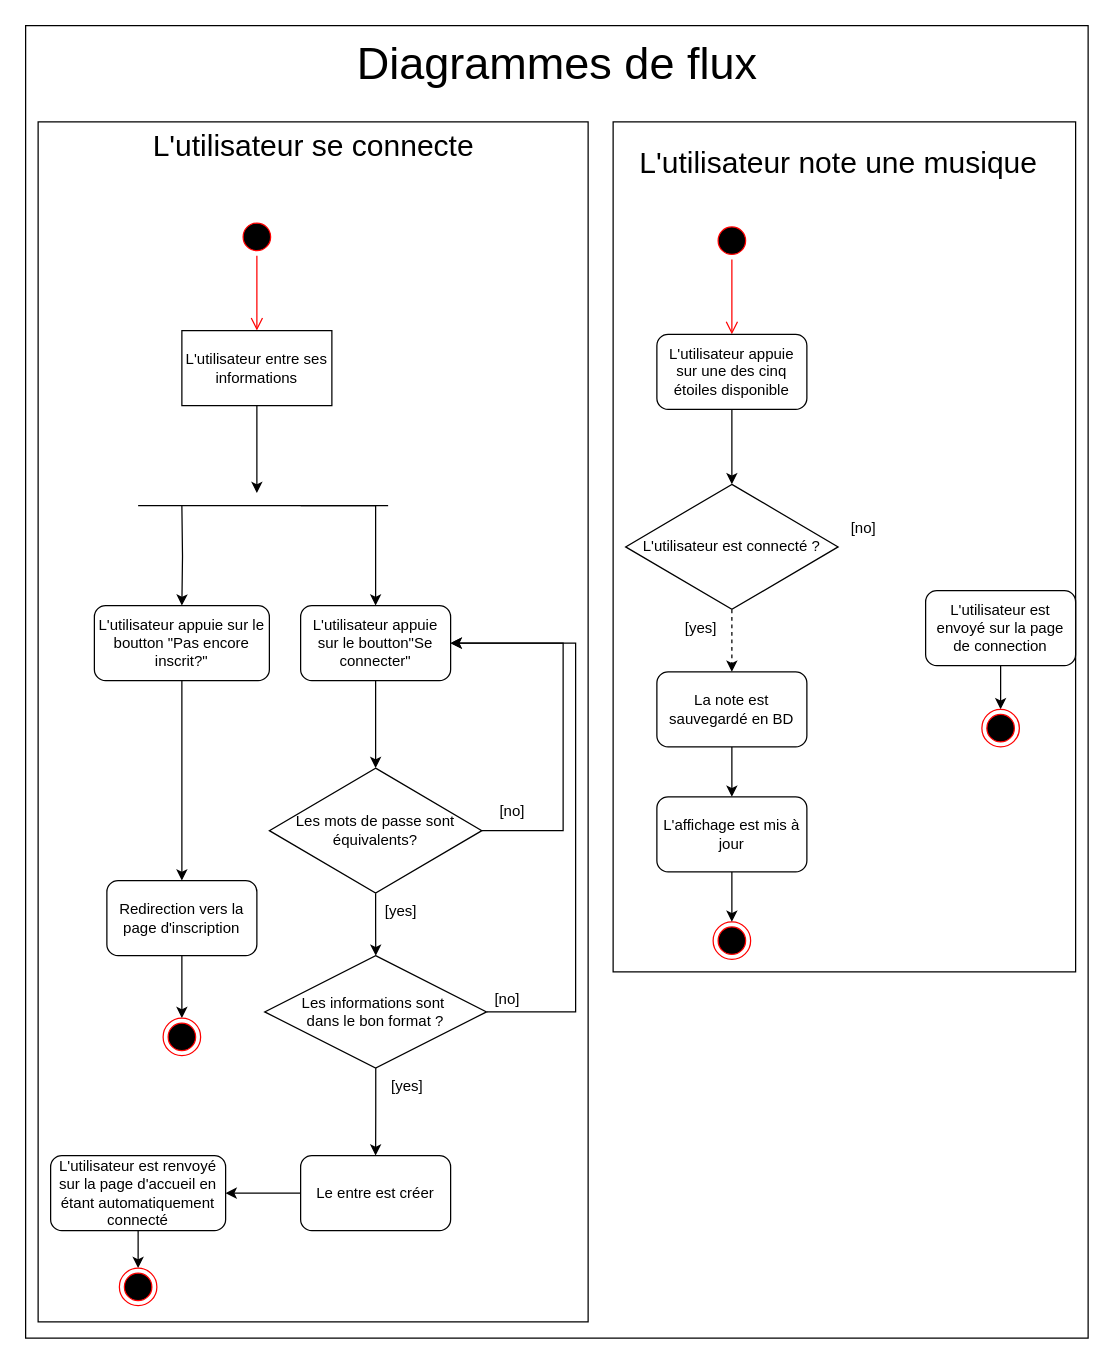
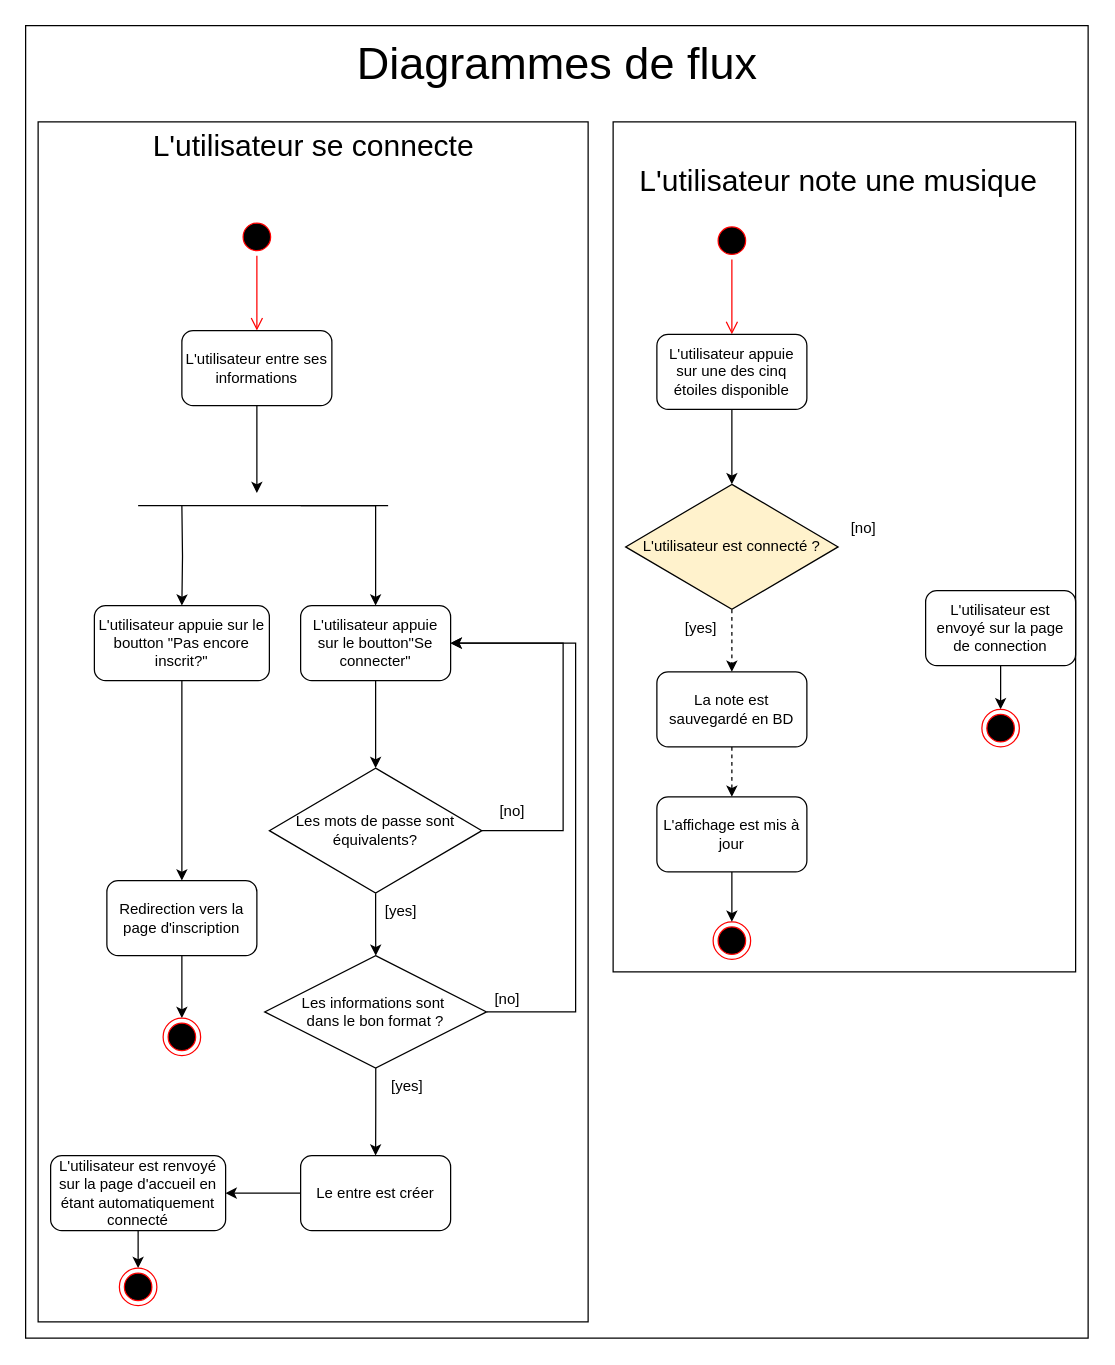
  <mxCell id="0" />
  <mxCell id="1" parent="0" />
  <mxCell id="2" value="" style="rounded=0;whiteSpace=wrap;html=1;fillColor=none;" vertex="1" parent="1"><mxGeometry x="30" y="97" width="440" height="960" as="geometry" /></mxCell>
  <mxCell id="3" value="" style="rounded=0;whiteSpace=wrap;html=1;fillColor=none;" vertex="1" parent="1"><mxGeometry x="490" y="97" width="370" height="680" as="geometry" /></mxCell>
  <mxCell id="4" value="&lt;font style=&quot;font-size: 36px;&quot;&gt;Diagrammes de flux&lt;br&gt;&lt;/font&gt;" style="text;html=1;align=center;verticalAlign=middle;resizable=0;points=[];autosize=1;strokeColor=none;fillColor=none;" vertex="1" parent="1"><mxGeometry x="275" y="20" width="340" height="60" as="geometry" /></mxCell>
- <mxCell id="5" value="&lt;font style=&quot;font-size: 24px;&quot;&gt;L'utilisateur note une musique&lt;/font&gt;" style="text;html=1;align=center;verticalAlign=middle;resizable=0;points=[];autosize=1;strokeColor=none;fillColor=none;" vertex="1" parent="1"><mxGeometry x="500" y="110" width="340" height="40" as="geometry" /></mxCell>
+ <mxCell id="5" value="&lt;font style=&quot;font-size: 24px;&quot;&gt;L'utilisateur note une musique&lt;/font&gt;" style="text;html=1;align=center;verticalAlign=middle;resizable=0;points=[];autosize=1;strokeColor=none;fillColor=none;" vertex="1" parent="1"><mxGeometry x="500" y="125" width="340" height="40" as="geometry" /></mxCell>
  <mxCell id="6" value="&lt;font style=&quot;font-size: 24px;&quot;&gt;L'utilisateur se connecte&lt;/font&gt;" style="text;html=1;align=center;verticalAlign=middle;resizable=0;points=[];autosize=1;strokeColor=none;fillColor=none;" vertex="1" parent="1"><mxGeometry x="110" y="97" width="280" height="40" as="geometry" /></mxCell>
  <mxCell id="7" value="" style="ellipse;html=1;shape=startState;fillColor=#000000;strokeColor=#ff0000;" vertex="1" parent="1"><mxGeometry x="190" y="174" width="30" height="30" as="geometry" /></mxCell>
  <mxCell id="8" value="" style="edgeStyle=orthogonalEdgeStyle;html=1;verticalAlign=bottom;endArrow=open;endSize=8;strokeColor=#ff0000;rounded=0;" edge="1" source="7" parent="1" target="10"><mxGeometry relative="1" as="geometry"><mxPoint x="205" y="264" as="targetPoint" /></mxGeometry></mxCell>
  <mxCell id="9" value="" style="edgeStyle=orthogonalEdgeStyle;rounded=0;orthogonalLoop=1;jettySize=auto;html=1;" edge="1" parent="1" source="10"><mxGeometry relative="1" as="geometry"><mxPoint x="205" y="394" as="targetPoint" /></mxGeometry></mxCell>
- <mxCell id="10" value="L'utilisateur entre ses informations" style="whiteSpace=wrap;html=1;rounded=0;" vertex="1" parent="1"><mxGeometry x="145" y="264" width="120" height="60" as="geometry" /></mxCell>
+ <mxCell id="10" value="L'utilisateur entre ses informations" style="rounded=1;whiteSpace=wrap;html=1;" vertex="1" parent="1"><mxGeometry x="145" y="264" width="120" height="60" as="geometry" /></mxCell>
  <mxCell id="11" value="" style="ellipse;html=1;shape=startState;fillColor=#000000;strokeColor=#ff0000;" vertex="1" parent="1"><mxGeometry x="570" y="177" width="30" height="30" as="geometry" /></mxCell>
  <mxCell id="12" value="" style="edgeStyle=orthogonalEdgeStyle;html=1;verticalAlign=bottom;endArrow=open;endSize=8;strokeColor=#ff0000;rounded=0;" edge="1" source="11" parent="1" target="16"><mxGeometry relative="1" as="geometry"><mxPoint x="585" y="267" as="targetPoint" /></mxGeometry></mxCell>
  <mxCell id="13" style="edgeStyle=orthogonalEdgeStyle;rounded=0;orthogonalLoop=1;jettySize=auto;html=1;dashed=1;" edge="1" parent="1" source="14" target="18"><mxGeometry relative="1" as="geometry" /></mxCell>
- <mxCell id="14" value="L'utilisateur est connecté ?" style="rhombus;whiteSpace=wrap;html=1;" vertex="1" parent="1"><mxGeometry x="500" y="387" width="170" height="100" as="geometry" /></mxCell>
+ <mxCell id="14" value="L'utilisateur est connecté ?" style="rhombus;whiteSpace=wrap;html=1;fillColor=#fff2cc;" vertex="1" parent="1"><mxGeometry x="500" y="387" width="170" height="100" as="geometry" /></mxCell>
  <mxCell id="15" style="edgeStyle=orthogonalEdgeStyle;rounded=0;orthogonalLoop=1;jettySize=auto;html=1;" edge="1" parent="1" source="16" target="14"><mxGeometry relative="1" as="geometry" /></mxCell>
  <mxCell id="16" value="L'utilisateur appuie sur une des cinq étoiles disponible" style="rounded=1;whiteSpace=wrap;html=1;" vertex="1" parent="1"><mxGeometry x="525" y="267" width="120" height="60" as="geometry" /></mxCell>
- <mxCell id="17" value="" style="edgeStyle=orthogonalEdgeStyle;rounded=0;orthogonalLoop=1;jettySize=auto;html=1;" edge="1" parent="1" source="18" target="21"><mxGeometry relative="1" as="geometry" /></mxCell>
+ <mxCell id="17" value="" style="edgeStyle=orthogonalEdgeStyle;rounded=0;orthogonalLoop=1;jettySize=auto;html=1;dashed=1;" edge="1" parent="1" source="18" target="21"><mxGeometry relative="1" as="geometry" /></mxCell>
  <mxCell id="18" value="La note est sauvegardé en BD" style="rounded=1;whiteSpace=wrap;html=1;" vertex="1" parent="1"><mxGeometry x="525" y="537" width="120" height="60" as="geometry" /></mxCell>
  <mxCell id="19" value="" style="ellipse;html=1;shape=endState;fillColor=#000000;strokeColor=#ff0000;" vertex="1" parent="1"><mxGeometry x="570" y="737" width="30" height="30" as="geometry" /></mxCell>
  <mxCell id="20" value="" style="edgeStyle=orthogonalEdgeStyle;rounded=0;orthogonalLoop=1;jettySize=auto;html=1;" edge="1" parent="1" source="21" target="19"><mxGeometry relative="1" as="geometry" /></mxCell>
  <mxCell id="21" value="L'affichage est mis à jour" style="whiteSpace=wrap;html=1;rounded=1;" vertex="1" parent="1"><mxGeometry x="525" y="637" width="120" height="60" as="geometry" /></mxCell>
  <mxCell id="22" value="[yes]" style="text;html=1;align=center;verticalAlign=middle;resizable=0;points=[];autosize=1;strokeColor=none;fillColor=none;" vertex="1" parent="1"><mxGeometry x="535" y="487" width="50" height="30" as="geometry" /></mxCell>
  <mxCell id="23" value="" style="edgeStyle=orthogonalEdgeStyle;rounded=0;orthogonalLoop=1;jettySize=auto;html=1;" edge="1" parent="1" source="24" target="25"><mxGeometry relative="1" as="geometry" /></mxCell>
  <mxCell id="24" value="L'utilisateur est envoyé sur la page de connection" style="rounded=1;whiteSpace=wrap;html=1;" vertex="1" parent="1"><mxGeometry x="740" y="472" width="120" height="60" as="geometry" /></mxCell>
  <mxCell id="25" value="" style="ellipse;html=1;shape=endState;fillColor=#000000;strokeColor=#ff0000;" vertex="1" parent="1"><mxGeometry x="785" y="567" width="30" height="30" as="geometry" /></mxCell>
  <mxCell id="26" value="[no]" style="text;html=1;align=center;verticalAlign=middle;resizable=0;points=[];autosize=1;strokeColor=none;fillColor=none;" vertex="1" parent="1"><mxGeometry x="670" y="407" width="40" height="30" as="geometry" /></mxCell>
  <mxCell id="27" value="" style="endArrow=none;html=1;rounded=0;" edge="1" parent="1"><mxGeometry width="50" height="50" relative="1" as="geometry"><mxPoint x="110" y="404" as="sourcePoint" /><mxPoint x="310" y="404" as="targetPoint" /></mxGeometry></mxCell>
  <mxCell id="28" value="" style="edgeStyle=orthogonalEdgeStyle;rounded=0;orthogonalLoop=1;jettySize=auto;html=1;" edge="1" parent="1" target="30"><mxGeometry relative="1" as="geometry"><mxPoint x="145" y="404" as="sourcePoint" /><mxPoint x="145" y="474" as="targetPoint" /></mxGeometry></mxCell>
  <mxCell id="29" value="" style="edgeStyle=orthogonalEdgeStyle;rounded=0;orthogonalLoop=1;jettySize=auto;html=1;" edge="1" parent="1" source="30" target="35"><mxGeometry relative="1" as="geometry" /></mxCell>
  <mxCell id="30" value="L'utilisateur appuie sur le boutton &quot;Pas encore inscrit?&quot;" style="rounded=1;whiteSpace=wrap;html=1;" vertex="1" parent="1"><mxGeometry x="75" y="484" width="140" height="60" as="geometry" /></mxCell>
  <mxCell id="31" value="" style="edgeStyle=orthogonalEdgeStyle;rounded=0;orthogonalLoop=1;jettySize=auto;html=1;" edge="1" parent="1" target="33"><mxGeometry relative="1" as="geometry"><mxPoint x="240" y="404" as="sourcePoint" /><mxPoint x="215" y="404" as="targetPoint" /><Array as="points"><mxPoint x="300" y="404" /></Array></mxGeometry></mxCell>
  <mxCell id="32" style="edgeStyle=orthogonalEdgeStyle;rounded=0;orthogonalLoop=1;jettySize=auto;html=1;" edge="1" parent="1" source="33" target="39"><mxGeometry relative="1" as="geometry" /></mxCell>
  <mxCell id="33" value="L'utilisateur appuie sur le boutton&quot;Se connecter&quot;" style="rounded=1;whiteSpace=wrap;html=1;" vertex="1" parent="1"><mxGeometry x="240" y="484" width="120" height="60" as="geometry" /></mxCell>
  <mxCell id="34" style="edgeStyle=orthogonalEdgeStyle;rounded=0;orthogonalLoop=1;jettySize=auto;html=1;" edge="1" parent="1" source="35" target="36"><mxGeometry relative="1" as="geometry" /></mxCell>
  <mxCell id="35" value="Redirection vers la page d'inscription" style="whiteSpace=wrap;html=1;rounded=1;" vertex="1" parent="1"><mxGeometry x="85" y="704" width="120" height="60" as="geometry" /></mxCell>
  <mxCell id="36" value="" style="ellipse;html=1;shape=endState;fillColor=#000000;strokeColor=#ff0000;" vertex="1" parent="1"><mxGeometry x="130" y="814" width="30" height="30" as="geometry" /></mxCell>
  <mxCell id="37" style="edgeStyle=orthogonalEdgeStyle;rounded=0;orthogonalLoop=1;jettySize=auto;html=1;" edge="1" parent="1" source="39" target="33"><mxGeometry relative="1" as="geometry"><Array as="points"><mxPoint x="450" y="664" /><mxPoint x="450" y="514" /></Array></mxGeometry></mxCell>
  <mxCell id="38" style="edgeStyle=orthogonalEdgeStyle;rounded=0;orthogonalLoop=1;jettySize=auto;html=1;" edge="1" parent="1" source="39" target="43"><mxGeometry relative="1" as="geometry"><mxPoint x="300" y="774" as="targetPoint" /></mxGeometry></mxCell>
  <mxCell id="39" value="Les mots de passe sont équivalents?" style="rhombus;whiteSpace=wrap;html=1;" vertex="1" parent="1"><mxGeometry x="215" y="614" width="170" height="100" as="geometry" /></mxCell>
  <mxCell id="40" value="[no]" style="text;html=1;align=center;verticalAlign=middle;resizable=0;points=[];autosize=1;strokeColor=none;fillColor=none;" vertex="1" parent="1"><mxGeometry x="388.75" y="634" width="40" height="30" as="geometry" /></mxCell>
  <mxCell id="41" style="edgeStyle=orthogonalEdgeStyle;rounded=0;orthogonalLoop=1;jettySize=auto;html=1;" edge="1" parent="1" source="43" target="33"><mxGeometry relative="1" as="geometry"><Array as="points"><mxPoint x="460" y="809" /><mxPoint x="460" y="514" /></Array></mxGeometry></mxCell>
  <mxCell id="42" style="edgeStyle=orthogonalEdgeStyle;rounded=0;orthogonalLoop=1;jettySize=auto;html=1;" edge="1" parent="1" source="43" target="48"><mxGeometry relative="1" as="geometry" /></mxCell>
  <mxCell id="43" value="&lt;div&gt;Les informations sont&amp;nbsp;&lt;/div&gt;&lt;div&gt;dans le bon format ?&lt;/div&gt;" style="rhombus;whiteSpace=wrap;html=1;" vertex="1" parent="1"><mxGeometry x="211.25" y="764" width="177.5" height="90" as="geometry" /></mxCell>
  <mxCell id="44" value="[no]" style="text;html=1;align=center;verticalAlign=middle;resizable=0;points=[];autosize=1;strokeColor=none;fillColor=none;" vertex="1" parent="1"><mxGeometry x="385" y="784" width="40" height="30" as="geometry" /></mxCell>
  <mxCell id="45" value="[yes]" style="text;html=1;align=center;verticalAlign=middle;resizable=0;points=[];autosize=1;strokeColor=none;fillColor=none;" vertex="1" parent="1"><mxGeometry x="295" y="714" width="50" height="30" as="geometry" /></mxCell>
  <mxCell id="46" value="[yes]" style="text;html=1;align=center;verticalAlign=middle;resizable=0;points=[];autosize=1;strokeColor=none;fillColor=none;" vertex="1" parent="1"><mxGeometry x="300" y="854" width="50" height="30" as="geometry" /></mxCell>
  <mxCell id="47" value="" style="edgeStyle=orthogonalEdgeStyle;rounded=0;orthogonalLoop=1;jettySize=auto;html=1;" edge="1" parent="1" source="48" target="50"><mxGeometry relative="1" as="geometry" /></mxCell>
  <mxCell id="48" value="Le entre est créer" style="whiteSpace=wrap;html=1;rounded=1;" vertex="1" parent="1"><mxGeometry x="240" y="924" width="120" height="60" as="geometry" /></mxCell>
  <mxCell id="49" style="edgeStyle=orthogonalEdgeStyle;rounded=0;orthogonalLoop=1;jettySize=auto;html=1;" edge="1" parent="1" source="50" target="51"><mxGeometry relative="1" as="geometry" /></mxCell>
  <mxCell id="50" value="L'utilisateur est renvoyé sur la page d'accueil en étant automatiquement connecté" style="whiteSpace=wrap;html=1;rounded=1;" vertex="1" parent="1"><mxGeometry x="40" y="924" width="140" height="60" as="geometry" /></mxCell>
  <mxCell id="51" value="" style="ellipse;html=1;shape=endState;fillColor=#000000;strokeColor=#ff0000;" vertex="1" parent="1"><mxGeometry x="95" y="1014" width="30" height="30" as="geometry" /></mxCell>
  <mxCell id="52" value="" style="rounded=0;whiteSpace=wrap;html=1;fillColor=none;" vertex="1" parent="1"><mxGeometry y="20" width="850" height="1050" as="geometry" x="20" /></mxCell>
